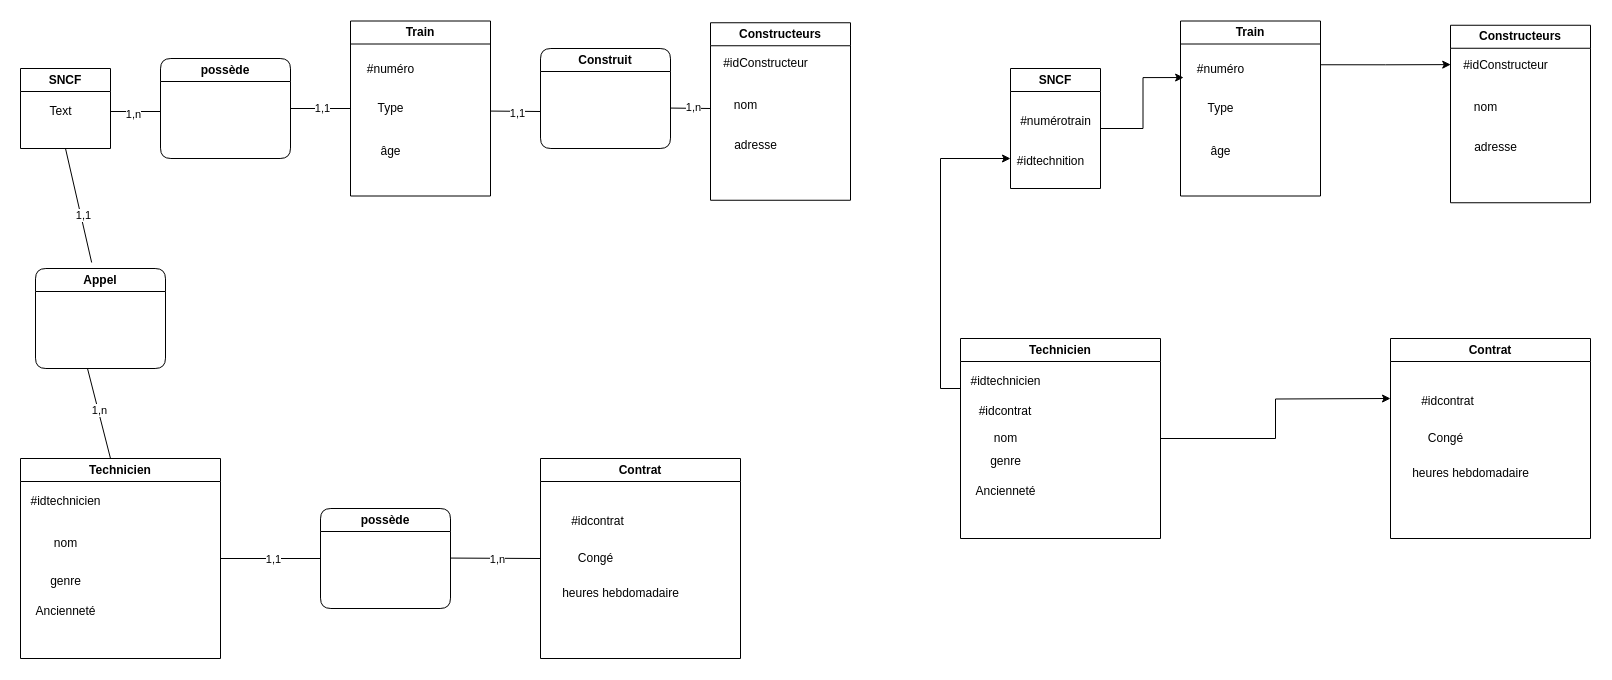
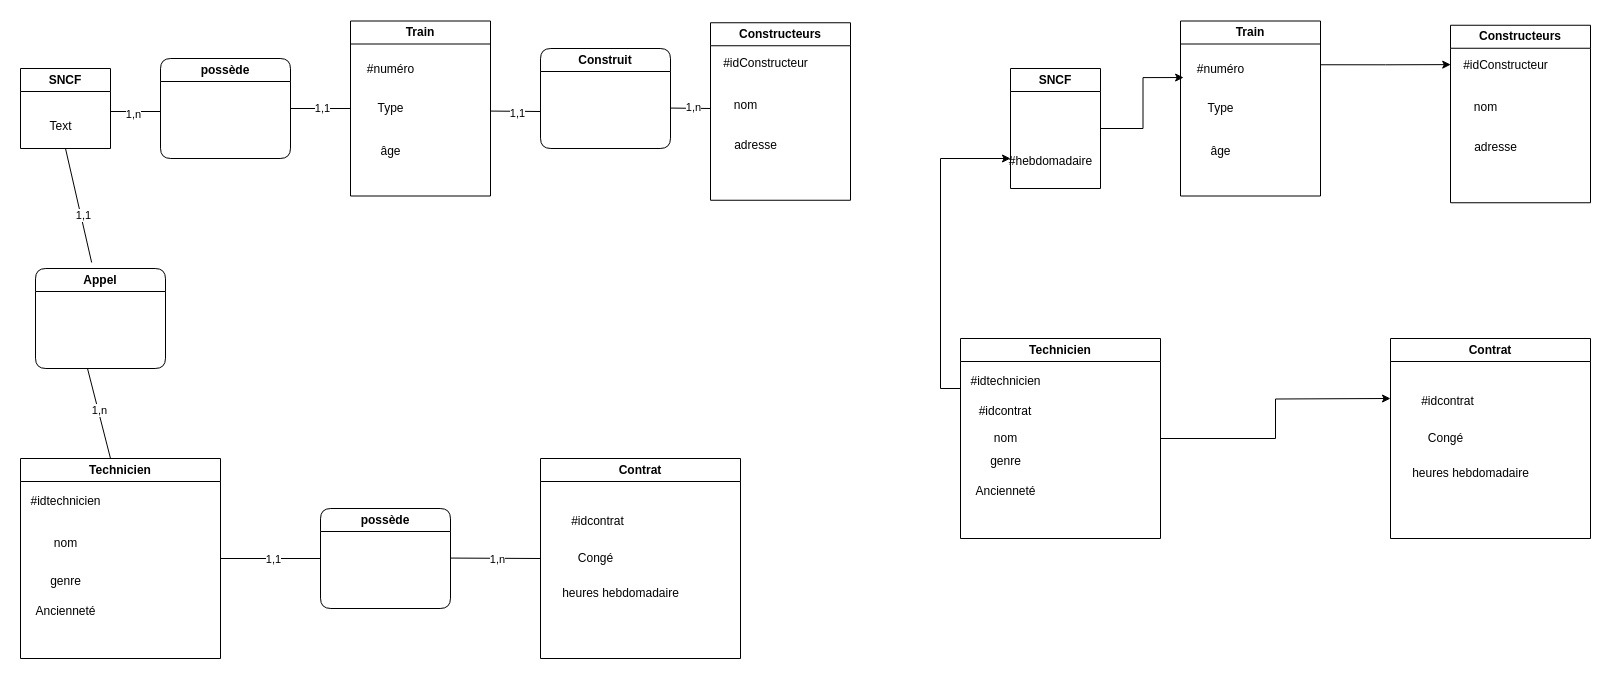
  <mxCell id="0" />
  <mxCell id="1" parent="0" />
  <mxCell id="2" value="SNCF" style="swimlane;whiteSpace=wrap;html=1;" parent="1" vertex="1"><mxGeometry y="68" width="90" height="80" as="geometry" x="20" /></mxCell>
  <mxCell id="3" value="Train" style="swimlane;whiteSpace=wrap;html=1;" parent="1" vertex="1"><mxGeometry x="350" y="20.5" width="140" height="175" as="geometry" /></mxCell>
  <mxCell id="4" value="Type" style="text;html=1;align=center;verticalAlign=middle;resizable=0;points=[];autosize=1;strokeColor=none;fillColor=none;" parent="3" vertex="1"><mxGeometry x="15" y="72.5" width="50" height="30" as="geometry" /></mxCell>
  <mxCell id="5" value="#numéro" style="text;html=1;align=center;verticalAlign=middle;resizable=0;points=[];autosize=1;strokeColor=none;fillColor=none;" parent="3" vertex="1"><mxGeometry x="5" y="33" width="70" height="30" as="geometry" /></mxCell>
  <mxCell id="6" value="âge" style="text;html=1;align=center;verticalAlign=middle;resizable=0;points=[];autosize=1;strokeColor=none;fillColor=none;" parent="3" vertex="1"><mxGeometry x="20" y="115" width="40" height="30" as="geometry" /></mxCell>
  <mxCell id="7" value="Constructeurs" style="swimlane;whiteSpace=wrap;html=1;" parent="1" vertex="1"><mxGeometry x="710" y="22.25" width="140" height="177.5" as="geometry" /></mxCell>
  <mxCell id="8" value="#idConstructeur" style="text;html=1;align=center;verticalAlign=middle;resizable=0;points=[];autosize=1;strokeColor=none;fillColor=none;" parent="7" vertex="1"><mxGeometry y="25.5" width="110" height="30" as="geometry" /></mxCell>
  <mxCell id="9" value="adresse" style="text;html=1;align=center;verticalAlign=middle;resizable=0;points=[];autosize=1;strokeColor=none;fillColor=none;" parent="7" vertex="1"><mxGeometry x="10" y="107.5" width="70" height="30" as="geometry" /></mxCell>
  <mxCell id="10" value="nom" style="text;html=1;align=center;verticalAlign=middle;resizable=0;points=[];autosize=1;strokeColor=none;fillColor=none;" parent="7" vertex="1"><mxGeometry x="10" y="67.5" width="50" height="30" as="geometry" /></mxCell>
- <mxCell id="11" value="Text" style="text;html=1;align=center;verticalAlign=middle;resizable=0;points=[];autosize=1;strokeColor=none;fillColor=none;" parent="1" vertex="1"><mxGeometry x="35" y="96" width="50" height="30" as="geometry" /></mxCell>
+ <mxCell id="11" value="Text" style="text;html=1;align=center;verticalAlign=middle;resizable=0;points=[];autosize=1;strokeColor=none;fillColor=none;" parent="1" vertex="1"><mxGeometry x="35" y="111" width="50" height="30" as="geometry" /></mxCell>
  <mxCell id="12" value="Technicien" style="swimlane;whiteSpace=wrap;html=1;" parent="1" vertex="1"><mxGeometry y="458" width="200" height="200" as="geometry" x="20" /></mxCell>
  <mxCell id="13" value="#idtechnicien" style="text;html=1;align=center;verticalAlign=middle;resizable=0;points=[];autosize=1;strokeColor=none;fillColor=none;" parent="12" vertex="1"><mxGeometry y="28" width="90" height="30" as="geometry" /></mxCell>
  <mxCell id="14" value="nom" style="text;html=1;align=center;verticalAlign=middle;resizable=0;points=[];autosize=1;strokeColor=none;fillColor=none;" parent="12" vertex="1"><mxGeometry x="20" y="70" width="50" height="30" as="geometry" /></mxCell>
  <mxCell id="15" value="Ancienneté" style="text;html=1;align=center;verticalAlign=middle;resizable=0;points=[];autosize=1;strokeColor=none;fillColor=none;" parent="12" vertex="1"><mxGeometry x="5" y="138" width="80" height="30" as="geometry" /></mxCell>
  <mxCell id="16" value="genre" style="text;html=1;align=center;verticalAlign=middle;resizable=0;points=[];autosize=1;strokeColor=none;fillColor=none;" parent="12" vertex="1"><mxGeometry x="20" y="108" width="50" height="30" as="geometry" /></mxCell>
  <mxCell id="17" value="Contrat" style="swimlane;whiteSpace=wrap;html=1;" parent="1" vertex="1"><mxGeometry x="540" y="458" width="200" height="200" as="geometry" /></mxCell>
  <mxCell id="18" value="#idcontrat" style="text;html=1;align=center;verticalAlign=middle;resizable=0;points=[];autosize=1;strokeColor=none;fillColor=none;" parent="17" vertex="1"><mxGeometry x="17" y="48" width="80" height="30" as="geometry" /></mxCell>
  <mxCell id="19" value="Congé" style="text;html=1;align=center;verticalAlign=middle;resizable=0;points=[];autosize=1;strokeColor=none;fillColor=none;" parent="17" vertex="1"><mxGeometry x="25" y="85" width="60" height="30" as="geometry" /></mxCell>
  <mxCell id="20" value="heures hebdomadaire" style="text;html=1;align=center;verticalAlign=middle;resizable=0;points=[];autosize=1;strokeColor=none;fillColor=none;" parent="17" vertex="1"><mxGeometry x="10" y="120" width="140" height="30" as="geometry" /></mxCell>
  <mxCell id="21" value="possède" style="swimlane;whiteSpace=wrap;html=1;rounded=1;" parent="1" vertex="1"><mxGeometry x="160" y="58" width="130" height="100" as="geometry" /></mxCell>
  <mxCell id="22" value="Construit" style="swimlane;whiteSpace=wrap;html=1;rounded=1;" parent="1" vertex="1"><mxGeometry x="540" y="48" width="130" height="100" as="geometry" /></mxCell>
  <mxCell id="23" value="Appel" style="swimlane;whiteSpace=wrap;html=1;rounded=1;" parent="1" vertex="1"><mxGeometry x="35" y="268" width="130" height="100" as="geometry" /></mxCell>
  <mxCell id="24" value="possède" style="swimlane;whiteSpace=wrap;html=1;rounded=1;" parent="1" vertex="1"><mxGeometry x="320" y="508" width="130" height="100" as="geometry" /></mxCell>
  <mxCell id="25" value="" style="endArrow=none;html=1;rounded=0;entryX=0.5;entryY=1;entryDx=0;entryDy=0;exitX=0.432;exitY=-0.06;exitDx=0;exitDy=0;exitPerimeter=0;" parent="1" source="23" target="2" edge="1"><mxGeometry width="50" height="50" relative="1" as="geometry"><mxPoint x="270" y="258" as="sourcePoint" /><mxPoint x="320" y="208" as="targetPoint" /></mxGeometry></mxCell>
  <mxCell id="26" value="1,1" style="edgeLabel;html=1;align=center;verticalAlign=middle;resizable=0;points=[];" parent="25" vertex="1" connectable="0"><mxGeometry x="-0.183" y="-2" relative="1" as="geometry"><mxPoint as="offset" /></mxGeometry></mxCell>
  <mxCell id="27" value="" style="endArrow=none;html=1;rounded=0;entryX=0.5;entryY=1;entryDx=0;entryDy=0;" parent="1" edge="1"><mxGeometry width="50" height="50" relative="1" as="geometry"><mxPoint x="110" y="458" as="sourcePoint" /><mxPoint x="87" y="368" as="targetPoint" /></mxGeometry></mxCell>
  <mxCell id="28" value="1,n" style="edgeLabel;html=1;align=center;verticalAlign=middle;resizable=0;points=[];" parent="27" vertex="1" connectable="0"><mxGeometry x="0.07" y="-1" relative="1" as="geometry"><mxPoint as="offset" /></mxGeometry></mxCell>
  <mxCell id="29" value="" style="endArrow=none;html=1;rounded=0;entryX=0;entryY=0.5;entryDx=0;entryDy=0;" parent="1" target="24" edge="1"><mxGeometry width="50" height="50" relative="1" as="geometry"><mxPoint x="220" y="558" as="sourcePoint" /><mxPoint x="97" y="378" as="targetPoint" /></mxGeometry></mxCell>
  <mxCell id="30" value="1,1" style="edgeLabel;html=1;align=center;verticalAlign=middle;resizable=0;points=[];" parent="29" vertex="1" connectable="0"><mxGeometry x="0.03" relative="1" as="geometry"><mxPoint as="offset" /></mxGeometry></mxCell>
  <mxCell id="31" value="" style="endArrow=none;html=1;rounded=0;" parent="1" edge="1"><mxGeometry width="50" height="50" relative="1" as="geometry"><mxPoint x="450" y="557.57" as="sourcePoint" /><mxPoint x="540" y="558" as="targetPoint" /></mxGeometry></mxCell>
  <mxCell id="32" value="1,n" style="edgeLabel;html=1;align=center;verticalAlign=middle;resizable=0;points=[];" parent="31" vertex="1" connectable="0"><mxGeometry x="0.039" y="-1" relative="1" as="geometry"><mxPoint as="offset" /></mxGeometry></mxCell>
  <mxCell id="33" value="" style="endArrow=none;html=1;rounded=0;" parent="1" edge="1"><mxGeometry width="50" height="50" relative="1" as="geometry"><mxPoint x="110" y="111" as="sourcePoint" /><mxPoint x="160" y="111" as="targetPoint" /></mxGeometry></mxCell>
  <mxCell id="34" value="1,n" style="edgeLabel;html=1;align=center;verticalAlign=middle;resizable=0;points=[];" parent="33" vertex="1" connectable="0"><mxGeometry x="-0.114" y="-2" relative="1" as="geometry"><mxPoint as="offset" /></mxGeometry></mxCell>
  <mxCell id="35" value="" style="endArrow=none;html=1;rounded=0;exitX=1;exitY=0.5;exitDx=0;exitDy=0;entryX=0;entryY=0.5;entryDx=0;entryDy=0;" parent="1" source="21" target="3" edge="1"><mxGeometry width="50" height="50" relative="1" as="geometry"><mxPoint x="120" y="121" as="sourcePoint" /><mxPoint x="170" y="121" as="targetPoint" /></mxGeometry></mxCell>
  <mxCell id="36" value="1,1" style="edgeLabel;html=1;align=center;verticalAlign=middle;resizable=0;points=[];" parent="35" vertex="1" connectable="0"><mxGeometry x="0.036" y="1" relative="1" as="geometry"><mxPoint as="offset" /></mxGeometry></mxCell>
  <mxCell id="37" value="" style="endArrow=none;html=1;rounded=0;exitX=1;exitY=0.5;exitDx=0;exitDy=0;" parent="1" edge="1"><mxGeometry width="50" height="50" relative="1" as="geometry"><mxPoint x="490" y="110.57" as="sourcePoint" /><mxPoint x="540" y="111" as="targetPoint" /></mxGeometry></mxCell>
  <mxCell id="38" value="1,1" style="edgeLabel;html=1;align=center;verticalAlign=middle;resizable=0;points=[];" parent="37" vertex="1" connectable="0"><mxGeometry x="0.07" y="-2" relative="1" as="geometry"><mxPoint as="offset" /></mxGeometry></mxCell>
  <mxCell id="39" value="" style="endArrow=none;html=1;rounded=0;exitX=1;exitY=0.5;exitDx=0;exitDy=0;" parent="1" edge="1"><mxGeometry width="50" height="50" relative="1" as="geometry"><mxPoint x="670" y="107.57" as="sourcePoint" /><mxPoint x="710" y="108" as="targetPoint" /></mxGeometry></mxCell>
  <mxCell id="40" value="1,n" style="edgeLabel;html=1;align=center;verticalAlign=middle;resizable=0;points=[];" parent="39" vertex="1" connectable="0"><mxGeometry x="0.076" y="1" relative="1" as="geometry"><mxPoint as="offset" /></mxGeometry></mxCell>
  <mxCell id="41" value="Train" style="swimlane;whiteSpace=wrap;html=1;" vertex="1" parent="1"><mxGeometry x="1180" y="20.5" width="140" height="175" as="geometry" /></mxCell>
  <mxCell id="42" value="Type" style="text;html=1;align=center;verticalAlign=middle;resizable=0;points=[];autosize=1;strokeColor=none;fillColor=none;" vertex="1" parent="41"><mxGeometry x="15" y="72.5" width="50" height="30" as="geometry" /></mxCell>
  <mxCell id="43" value="#numéro" style="text;html=1;align=center;verticalAlign=middle;resizable=0;points=[];autosize=1;strokeColor=none;fillColor=none;" vertex="1" parent="41"><mxGeometry x="5" y="33" width="70" height="30" as="geometry" /></mxCell>
  <mxCell id="44" value="âge" style="text;html=1;align=center;verticalAlign=middle;resizable=0;points=[];autosize=1;strokeColor=none;fillColor=none;" vertex="1" parent="41"><mxGeometry x="20" y="115" width="40" height="30" as="geometry" /></mxCell>
  <mxCell id="45" value="Constructeurs" style="swimlane;whiteSpace=wrap;html=1;" vertex="1" parent="1"><mxGeometry x="1450" y="24.75" width="140" height="177.5" as="geometry" /></mxCell>
  <mxCell id="46" value="#idConstructeur" style="text;html=1;align=center;verticalAlign=middle;resizable=0;points=[];autosize=1;strokeColor=none;fillColor=none;" vertex="1" parent="45"><mxGeometry y="25.5" width="110" height="30" as="geometry" /></mxCell>
  <mxCell id="47" value="adresse" style="text;html=1;align=center;verticalAlign=middle;resizable=0;points=[];autosize=1;strokeColor=none;fillColor=none;" vertex="1" parent="45"><mxGeometry x="10" y="107.5" width="70" height="30" as="geometry" /></mxCell>
  <mxCell id="48" value="nom" style="text;html=1;align=center;verticalAlign=middle;resizable=0;points=[];autosize=1;strokeColor=none;fillColor=none;" vertex="1" parent="45"><mxGeometry x="10" y="67.5" width="50" height="30" as="geometry" /></mxCell>
  <mxCell id="49" value="Contrat" style="swimlane;whiteSpace=wrap;html=1;" vertex="1" parent="1"><mxGeometry x="1390" y="338" width="200" height="200" as="geometry" /></mxCell>
  <mxCell id="50" value="#idcontrat" style="text;html=1;align=center;verticalAlign=middle;resizable=0;points=[];autosize=1;strokeColor=none;fillColor=none;" vertex="1" parent="49"><mxGeometry x="17" y="48" width="80" height="30" as="geometry" /></mxCell>
  <mxCell id="51" value="Congé" style="text;html=1;align=center;verticalAlign=middle;resizable=0;points=[];autosize=1;strokeColor=none;fillColor=none;" vertex="1" parent="49"><mxGeometry x="25" y="85" width="60" height="30" as="geometry" /></mxCell>
  <mxCell id="52" value="heures hebdomadaire" style="text;html=1;align=center;verticalAlign=middle;resizable=0;points=[];autosize=1;strokeColor=none;fillColor=none;" vertex="1" parent="49"><mxGeometry x="10" y="120" width="140" height="30" as="geometry" /></mxCell>
  <mxCell id="53" style="edgeStyle=orthogonalEdgeStyle;rounded=0;orthogonalLoop=1;jettySize=auto;html=1;exitX=1;exitY=0.5;exitDx=0;exitDy=0;" edge="1" parent="1" source="55"><mxGeometry relative="1" as="geometry"><mxPoint x="1390" y="398" as="targetPoint" /></mxGeometry></mxCell>
  <mxCell id="54" style="edgeStyle=orthogonalEdgeStyle;rounded=0;orthogonalLoop=1;jettySize=auto;html=1;exitX=0;exitY=0.25;exitDx=0;exitDy=0;entryX=0;entryY=0.75;entryDx=0;entryDy=0;" edge="1" parent="1" source="55" target="61"><mxGeometry relative="1" as="geometry" /></mxCell>
  <mxCell id="55" value="Technicien" style="swimlane;whiteSpace=wrap;html=1;" vertex="1" parent="1"><mxGeometry x="960" y="338" width="200" height="200" as="geometry" /></mxCell>
  <mxCell id="56" value="#idtechnicien" style="text;html=1;align=center;verticalAlign=middle;resizable=0;points=[];autosize=1;strokeColor=none;fillColor=none;" vertex="1" parent="55"><mxGeometry y="28" width="90" height="30" as="geometry" /></mxCell>
  <mxCell id="57" value="nom" style="text;html=1;align=center;verticalAlign=middle;resizable=0;points=[];autosize=1;strokeColor=none;fillColor=none;" vertex="1" parent="55"><mxGeometry x="20" y="85" width="50" height="30" as="geometry" /></mxCell>
  <mxCell id="58" value="Ancienneté" style="text;html=1;align=center;verticalAlign=middle;resizable=0;points=[];autosize=1;strokeColor=none;fillColor=none;" vertex="1" parent="55"><mxGeometry x="5" y="138" width="80" height="30" as="geometry" /></mxCell>
  <mxCell id="59" value="genre" style="text;html=1;align=center;verticalAlign=middle;resizable=0;points=[];autosize=1;strokeColor=none;fillColor=none;" vertex="1" parent="55"><mxGeometry x="20" y="108" width="50" height="30" as="geometry" /></mxCell>
  <mxCell id="60" value="#idcontrat" style="text;html=1;strokeColor=none;fillColor=none;align=center;verticalAlign=middle;whiteSpace=wrap;rounded=0;" vertex="1" parent="55"><mxGeometry x="15" y="58" width="60" height="30" as="geometry" /></mxCell>
  <mxCell id="61" value="SNCF" style="swimlane;whiteSpace=wrap;html=1;" vertex="1" parent="1"><mxGeometry x="1010" y="68" width="90" height="120" as="geometry" /></mxCell>
- <mxCell id="62" value="#numérotrain" style="text;html=1;align=center;verticalAlign=middle;resizable=0;points=[];autosize=1;strokeColor=none;fillColor=none;" vertex="1" parent="61"><mxGeometry y="37.5" width="90" height="30" as="geometry" /></mxCell>
  <mxCell id="63" style="edgeStyle=orthogonalEdgeStyle;rounded=0;orthogonalLoop=1;jettySize=auto;html=1;entryX=-0.027;entryY=0.785;entryDx=0;entryDy=0;entryPerimeter=0;" edge="1" parent="1" source="61" target="43"><mxGeometry relative="1" as="geometry" /></mxCell>
  <mxCell id="64" style="edgeStyle=orthogonalEdgeStyle;rounded=0;orthogonalLoop=1;jettySize=auto;html=1;exitX=1;exitY=0.25;exitDx=0;exitDy=0;entryX=0.002;entryY=0.462;entryDx=0;entryDy=0;entryPerimeter=0;" edge="1" parent="1" source="41" target="46"><mxGeometry relative="1" as="geometry" /></mxCell>
- <mxCell id="65" value="#idtechnition" style="text;html=1;align=center;verticalAlign=middle;resizable=0;points=[];autosize=1;strokeColor=none;fillColor=none;" vertex="1" parent="1"><mxGeometry x="1005" y="146" width="90" height="30" as="geometry" /></mxCell>
+ <mxCell id="65" value="#hebdomadaire" style="text;html=1;align=center;verticalAlign=middle;resizable=0;points=[];autosize=1;strokeColor=none;fillColor=none;" vertex="1" parent="1"><mxGeometry x="1005" y="146" width="90" height="30" as="geometry" /></mxCell>
